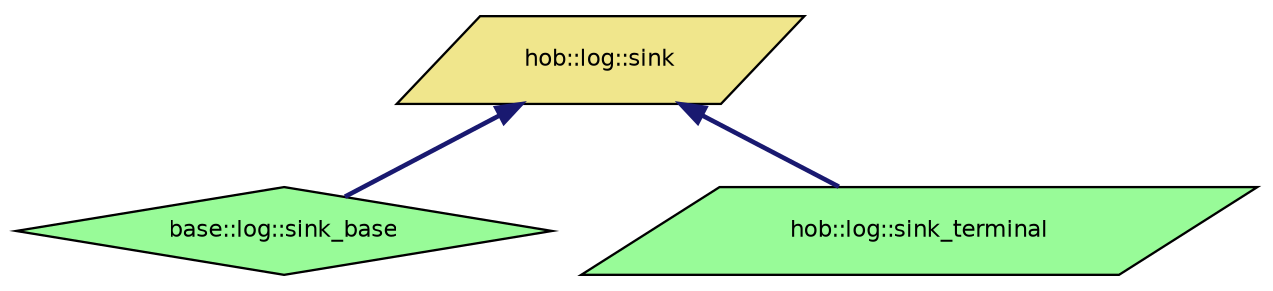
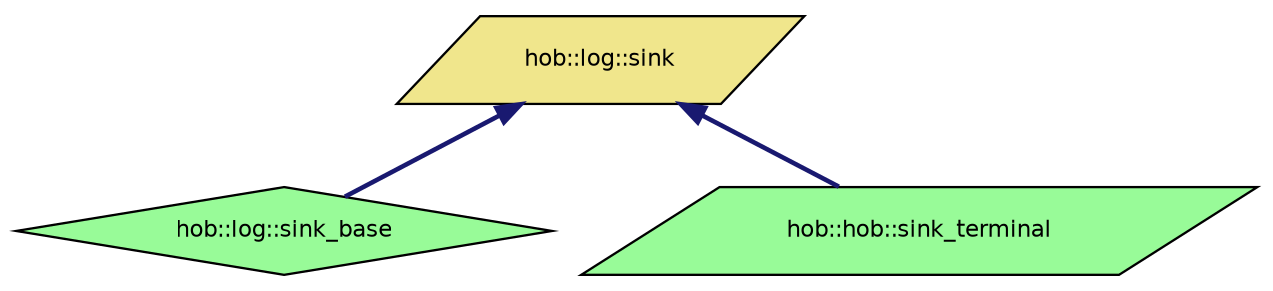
  digraph {
    node [color=black fillcolor=palegreen fontname=Helvetica fontsize=10 shape=parallelogram style=filled]
    edge [color=midnightblue dir=back fontname=Helvetica fontsize=10 labelfontname=Helvetica labelfontsize=10 style=bold]
-   n1 [fontcolor=black height=0.2 label="base::log::sink_base" shape=diamond width=0.4]
-   n2 [height=0.2 label="hob::log::sink_terminal" width=0.4]
+   n1 [fontcolor=black height=0.2 label="hob::log::sink_base" shape=diamond width=0.4]
+   n2 [height=0.2 label="hob::hob::sink_terminal" width=0.4]
    n3 [fillcolor=khaki height=0.2 label="hob::log::sink" width=0.4]
    n3 -> n1
    n3 -> n2
  }
